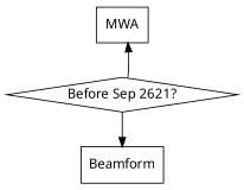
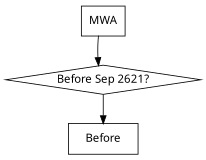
  digraph {
    fontname="Noto Sans"
    node [fontname="Noto Sans" shape=record]
    edge [fontname="Noto Sans"]
    n1 [label=MWA]
    n2 [label="Before Sep 2621?" shape=diamond]
-   n3 [label=Beamform]
-   n2 -> n1
+   n3 [label=Before]
+   n1 -> n2
    n2 -> n3
  }
